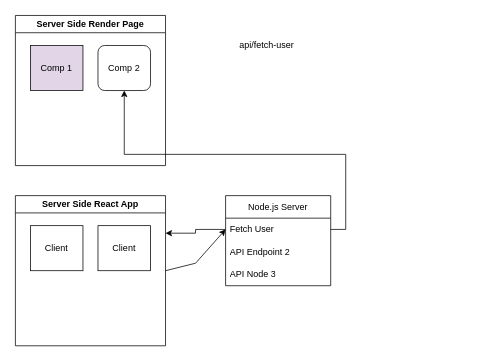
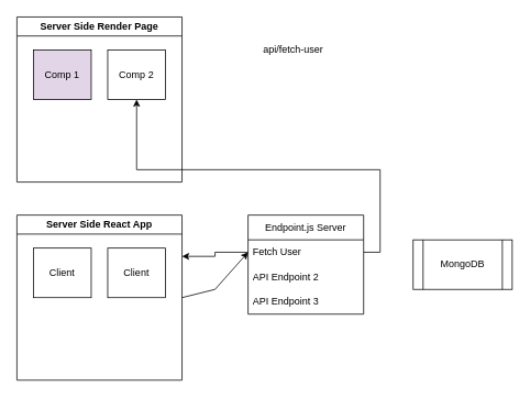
  <mxCell id="0" />
  <mxCell id="1" parent="0" />
  <mxCell id="2" value="Server Side Render Page" style="swimlane;whiteSpace=wrap;html=1;" vertex="1" parent="1"><mxGeometry x="20" y="20" width="200" height="200" as="geometry" /></mxCell>
  <mxCell id="3" value="Comp 1" style="rounded=0;whiteSpace=wrap;html=1;fillColor=#e1d5e7;" vertex="1" parent="2"><mxGeometry x="20" y="40" width="70" height="60" as="geometry" /></mxCell>
- <mxCell id="4" value="Comp 2" style="whiteSpace=wrap;html=1;rounded=1;" vertex="1" parent="2"><mxGeometry x="110" y="40" width="70" height="60" as="geometry" /></mxCell>
- <mxCell id="5" value="Node.js Server" style="swimlane;fontStyle=0;childLayout=stackLayout;horizontal=1;startSize=30;horizontalStack=0;resizeParent=1;resizeParentMax=0;resizeLast=0;collapsible=1;marginBottom=0;whiteSpace=wrap;html=1;" vertex="1" parent="1"><mxGeometry x="300" y="260" width="140" height="120" as="geometry" /></mxCell>
+ <mxCell id="4" value="Comp 2" style="rounded=0;whiteSpace=wrap;html=1;" vertex="1" parent="2"><mxGeometry x="110" y="40" width="70" height="60" as="geometry" /></mxCell>
+ <mxCell id="5" value="Endpoint.js Server" style="swimlane;fontStyle=0;childLayout=stackLayout;horizontal=1;startSize=30;horizontalStack=0;resizeParent=1;resizeParentMax=0;resizeLast=0;collapsible=1;marginBottom=0;whiteSpace=wrap;html=1;" vertex="1" parent="1"><mxGeometry x="300" y="260" width="140" height="120" as="geometry" /></mxCell>
  <mxCell id="6" value="Fetch User" style="text;strokeColor=none;fillColor=none;align=left;verticalAlign=middle;spacingLeft=4;spacingRight=4;overflow=hidden;points=[[0,0.5],[1,0.5]];portConstraint=eastwest;rotatable=0;whiteSpace=wrap;html=1;" vertex="1" parent="5"><mxGeometry y="30" width="140" height="30" as="geometry" /></mxCell>
  <mxCell id="7" value="API Endpoint 2" style="text;strokeColor=none;fillColor=none;align=left;verticalAlign=middle;spacingLeft=4;spacingRight=4;overflow=hidden;points=[[0,0.5],[1,0.5]];portConstraint=eastwest;rotatable=0;whiteSpace=wrap;html=1;" vertex="1" parent="5"><mxGeometry y="60" width="140" height="30" as="geometry" /></mxCell>
- <mxCell id="8" value="API Node 3" style="text;strokeColor=none;fillColor=none;align=left;verticalAlign=middle;spacingLeft=4;spacingRight=4;overflow=hidden;points=[[0,0.5],[1,0.5]];portConstraint=eastwest;rotatable=0;whiteSpace=wrap;html=1;" vertex="1" parent="5"><mxGeometry y="90" width="140" height="30" as="geometry" /></mxCell>
+ <mxCell id="8" value="API Endpoint 3" style="text;strokeColor=none;fillColor=none;align=left;verticalAlign=middle;spacingLeft=4;spacingRight=4;overflow=hidden;points=[[0,0.5],[1,0.5]];portConstraint=eastwest;rotatable=0;whiteSpace=wrap;html=1;" vertex="1" parent="5"><mxGeometry y="90" width="140" height="30" as="geometry" /></mxCell>
  <mxCell id="9" value="Server Side React App" style="swimlane;whiteSpace=wrap;html=1;" vertex="1" parent="1"><mxGeometry x="20" y="260" width="200" height="200" as="geometry" /></mxCell>
  <mxCell id="10" value="Client" style="rounded=0;whiteSpace=wrap;html=1;" vertex="1" parent="9"><mxGeometry x="20" y="40" width="70" height="60" as="geometry" /></mxCell>
  <mxCell id="11" value="Client" style="rounded=0;whiteSpace=wrap;html=1;" vertex="1" parent="9"><mxGeometry x="110" y="40" width="70" height="60" as="geometry" /></mxCell>
  <mxCell id="12" value="" style="endArrow=classic;html=1;rounded=0;exitX=1;exitY=0.5;exitDx=0;exitDy=0;entryX=0;entryY=0.5;entryDx=0;entryDy=0;" edge="1" parent="1" source="9" target="6"><mxGeometry width="50" height="50" relative="1" as="geometry"><mxPoint x="400" y="170" as="sourcePoint" /><mxPoint x="290" y="170" as="targetPoint" /><Array as="points"><mxPoint x="260" y="350" /></Array></mxGeometry></mxCell>
+ <mxCell id="13" value="MongoDB" style="shape=process;whiteSpace=wrap;html=1;backgroundOutline=1;" vertex="1" parent="1"><mxGeometry x="500" y="290" width="120" height="60" as="geometry" /></mxCell>
  <mxCell id="14" style="edgeStyle=orthogonalEdgeStyle;rounded=0;orthogonalLoop=1;jettySize=auto;html=1;exitX=1;exitY=0.5;exitDx=0;exitDy=0;" edge="1" parent="1" source="6" target="4"><mxGeometry relative="1" as="geometry" /></mxCell>
  <mxCell id="15" style="edgeStyle=orthogonalEdgeStyle;rounded=0;orthogonalLoop=1;jettySize=auto;html=1;exitX=0;exitY=0.5;exitDx=0;exitDy=0;entryX=1;entryY=0.25;entryDx=0;entryDy=0;" edge="1" parent="1" source="6" target="9"><mxGeometry relative="1" as="geometry"><Array as="points"><mxPoint x="260" y="305" /><mxPoint x="260" y="310" /></Array></mxGeometry></mxCell>
  <mxCell id="16" value="api/fetch-user" style="text;html=1;align=center;verticalAlign=middle;whiteSpace=wrap;rounded=0;" vertex="1" parent="1"><mxGeometry x="300" y="45" width="110" height="30" as="geometry" /></mxCell>
